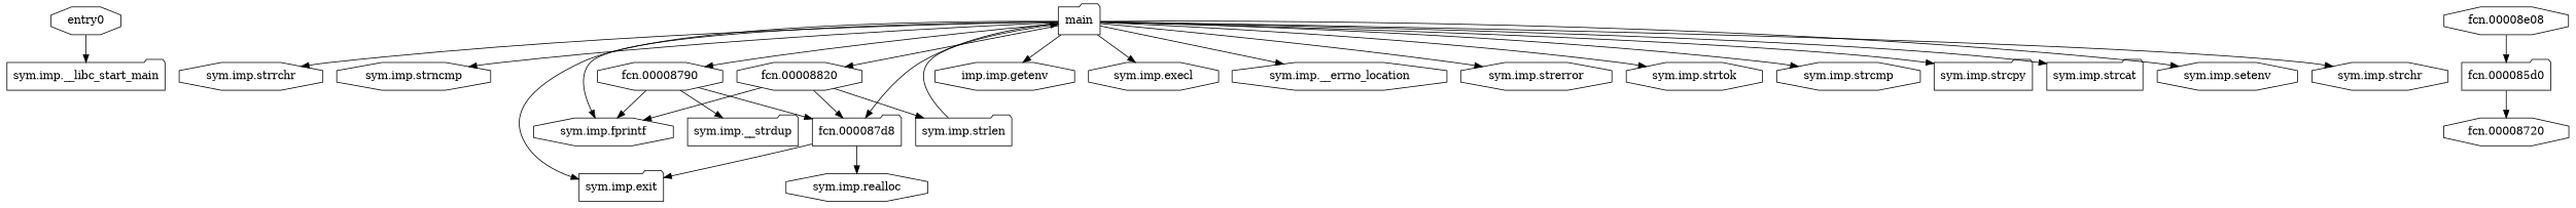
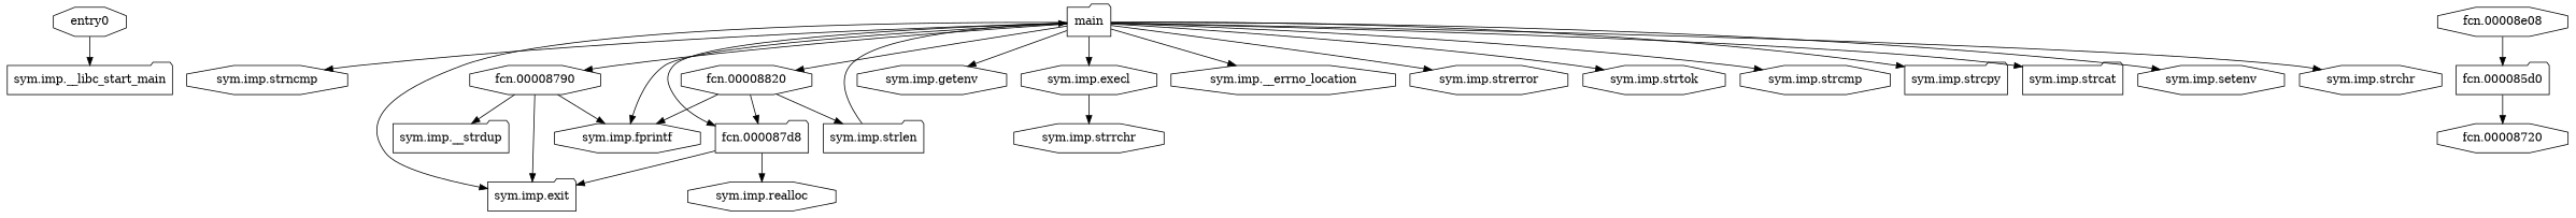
  digraph {
    node [shape=octagon]
    n1 [label=entry0]
    n2 [label="sym.imp.__libc_start_main" shape=folder]
    n3 [label=main shape=folder]
    n4 [label="sym.imp.strrchr"]
    n5 [label="sym.imp.strncmp"]
    n6 [label="fcn.00008820"]
-   n7 [label="imp.imp.getenv"]
+   n7 [label="sym.imp.getenv"]
    n8 [label="sym.imp.execl"]
    n9 [label="sym.imp.__errno_location"]
    n10 [label="sym.imp.strerror"]
    n11 [label="sym.imp.fprintf"]
    n12 [label="sym.imp.exit" shape=folder]
    n13 [label="fcn.00008790"]
    n14 [label="sym.imp.strtok"]
    n15 [label="sym.imp.strcmp"]
    n16 [label="fcn.000087d8" shape=folder]
    n17 [label="sym.imp.strcpy" shape=folder]
    n18 [label="sym.imp.strcat" shape=folder]
    n19 [label="sym.imp.setenv"]
    n20 [label="sym.imp.strchr"]
    n21 [label="sym.imp.strlen" shape=folder]
    n22 [label="sym.imp.__strdup" shape=folder]
    n23 [label="sym.imp.realloc"]
    n24 [label="fcn.00008e08"]
    n25 [label="fcn.000085d0" shape=folder]
    n26 [label="fcn.00008720"]
    n1 -> n2
-   n3 -> n4
+   n8 -> n4
    n3 -> n5
    n3 -> n6
    n3 -> n7
    n3 -> n8
    n3 -> n9
    n3 -> n10
    n3 -> n11
    n3 -> n12
    n3 -> n13
    n3 -> n14
    n3 -> n15
    n3 -> n16
    n3 -> n17
    n3 -> n18
    n3 -> n19
    n3 -> n20
    n6 -> n11
    n6 -> n16
    n6 -> n21
    n13 -> n11
-   n13 -> n16
+   n13 -> n12
    n13 -> n22
    n16 -> n12
    n16 -> n23
    n21 -> n3
    n24 -> n25
    n25 -> n26
  }
